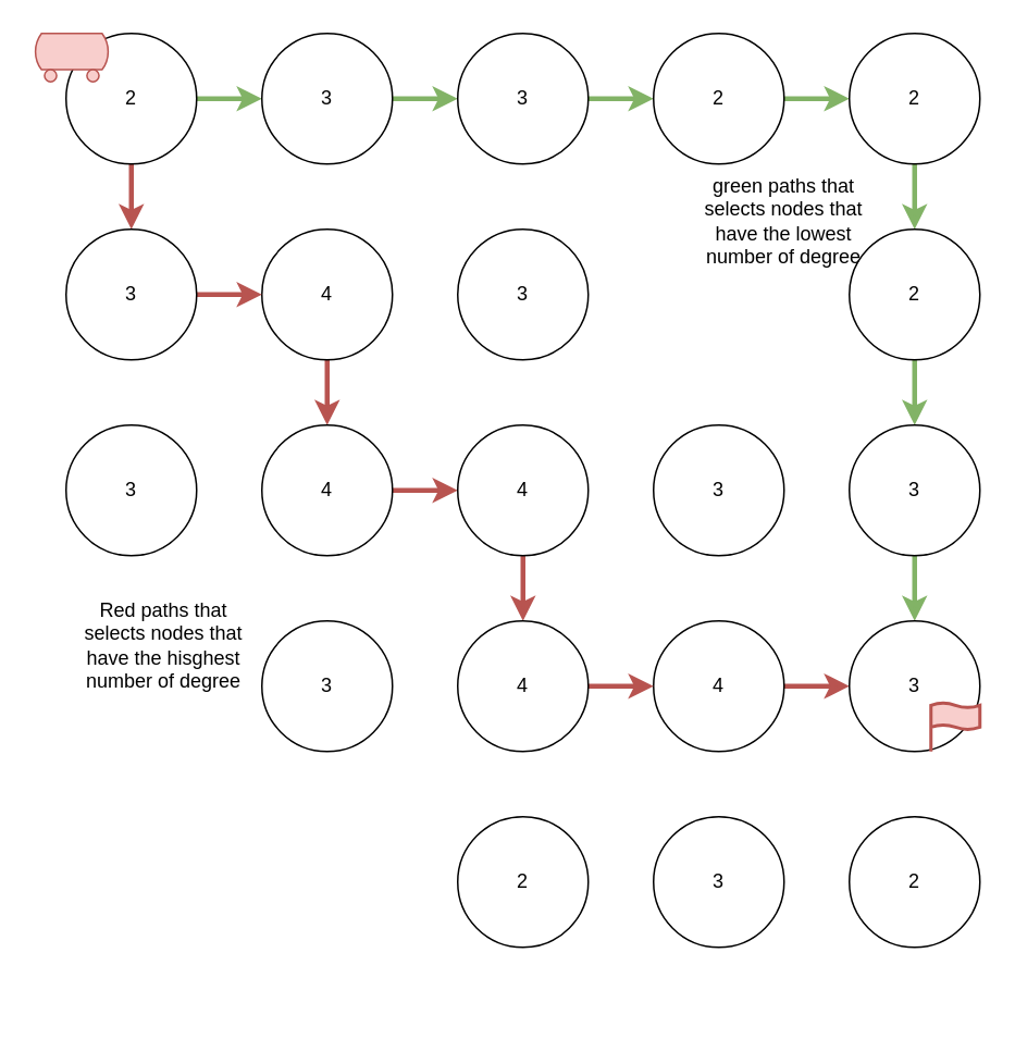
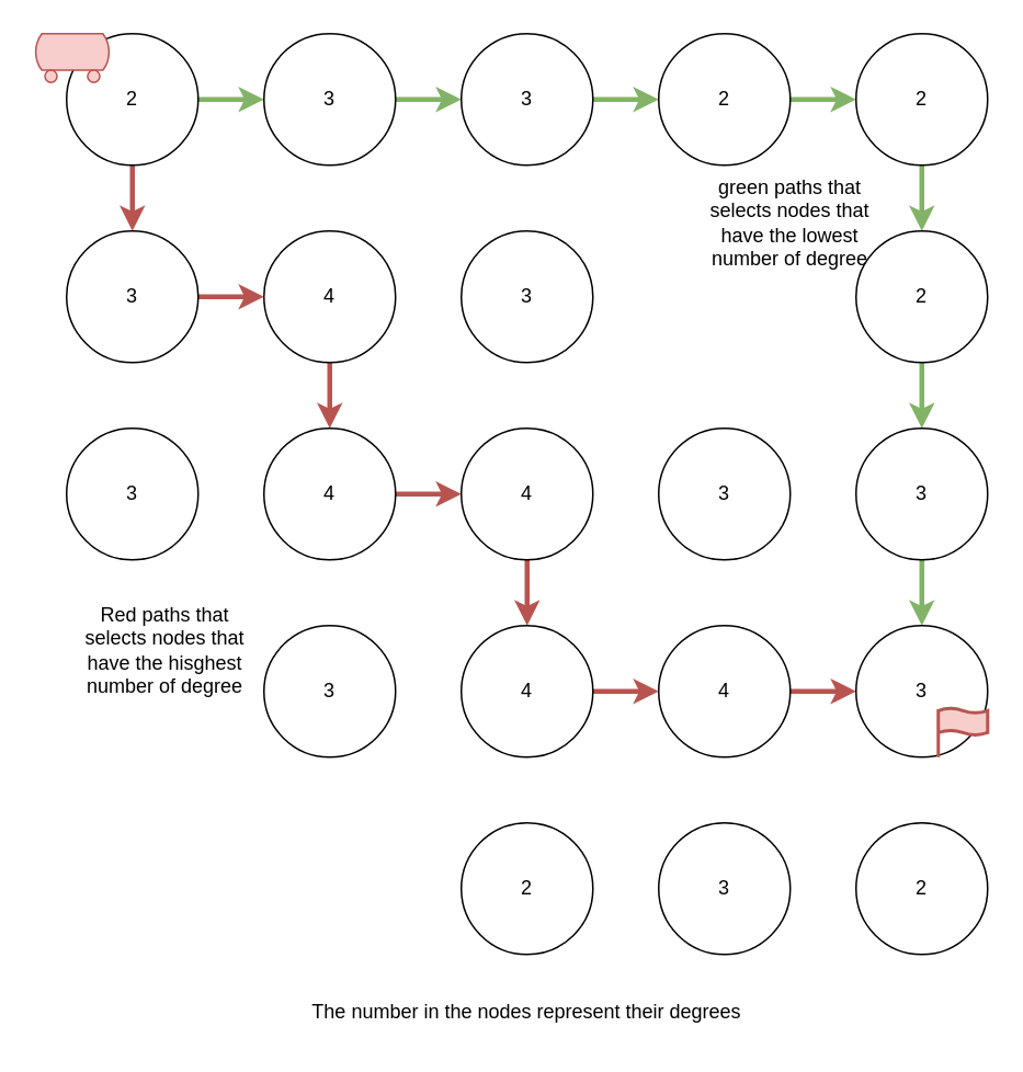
  <mxCell id="0" />
  <mxCell id="1" parent="0" />
  <mxCell id="2" value="" style="edgeStyle=orthogonalEdgeStyle;rounded=0;orthogonalLoop=1;jettySize=auto;html=1;strokeWidth=3;fillColor=#d5e8d4;strokeColor=#82b366;" parent="1" source="4" target="6" edge="1"><mxGeometry relative="1" as="geometry" /></mxCell>
  <mxCell id="3" value="" style="edgeStyle=orthogonalEdgeStyle;rounded=0;orthogonalLoop=1;jettySize=auto;html=1;strokeWidth=3;fillColor=#f8cecc;strokeColor=#b85450;" parent="1" source="4" target="21" edge="1"><mxGeometry relative="1" as="geometry" /></mxCell>
  <mxCell id="4" value="2" style="ellipse;whiteSpace=wrap;html=1;aspect=fixed;" parent="1" vertex="1"><mxGeometry x="40" y="20" width="80" height="80" as="geometry" /></mxCell>
  <mxCell id="5" value="" style="edgeStyle=orthogonalEdgeStyle;rounded=0;orthogonalLoop=1;jettySize=auto;html=1;strokeWidth=3;fillColor=#d5e8d4;strokeColor=#82b366;" parent="1" source="6" target="8" edge="1"><mxGeometry relative="1" as="geometry" /></mxCell>
  <mxCell id="6" value="3" style="ellipse;whiteSpace=wrap;html=1;aspect=fixed;" parent="1" vertex="1"><mxGeometry x="160" y="20" width="80" height="80" as="geometry" /></mxCell>
  <mxCell id="7" value="" style="edgeStyle=orthogonalEdgeStyle;rounded=0;orthogonalLoop=1;jettySize=auto;html=1;strokeWidth=3;fillColor=#d5e8d4;strokeColor=#82b366;" parent="1" source="8" target="10" edge="1"><mxGeometry relative="1" as="geometry" /></mxCell>
  <mxCell id="8" value="3" style="ellipse;whiteSpace=wrap;html=1;aspect=fixed;" parent="1" vertex="1"><mxGeometry x="280" y="20" width="80" height="80" as="geometry" /></mxCell>
  <mxCell id="9" value="" style="edgeStyle=orthogonalEdgeStyle;rounded=0;orthogonalLoop=1;jettySize=auto;html=1;strokeWidth=3;fillColor=#d5e8d4;strokeColor=#82b366;" parent="1" source="10" target="23" edge="1"><mxGeometry relative="1" as="geometry" /></mxCell>
  <mxCell id="10" value="2" style="ellipse;whiteSpace=wrap;html=1;aspect=fixed;" parent="1" vertex="1"><mxGeometry x="400" y="20" width="80" height="80" as="geometry" /></mxCell>
  <mxCell id="11" value="3" style="ellipse;whiteSpace=wrap;html=1;aspect=fixed;" parent="1" vertex="1"><mxGeometry x="400" y="260" width="80" height="80" as="geometry" /></mxCell>
  <mxCell id="12" value="" style="edgeStyle=orthogonalEdgeStyle;rounded=0;orthogonalLoop=1;jettySize=auto;html=1;strokeWidth=3;fillColor=#f8cecc;strokeColor=#b85450;" parent="1" source="13" target="17" edge="1"><mxGeometry relative="1" as="geometry" /></mxCell>
  <mxCell id="13" value="4" style="ellipse;whiteSpace=wrap;html=1;aspect=fixed;" parent="1" vertex="1"><mxGeometry x="160" y="140" width="80" height="80" as="geometry" /></mxCell>
  <mxCell id="14" value="3" style="ellipse;whiteSpace=wrap;html=1;aspect=fixed;" parent="1" vertex="1"><mxGeometry x="280" y="140" width="80" height="80" as="geometry" /></mxCell>
  <mxCell id="15" value="3" style="ellipse;whiteSpace=wrap;html=1;aspect=fixed;" parent="1" vertex="1"><mxGeometry x="40" y="260" width="80" height="80" as="geometry" /></mxCell>
  <mxCell id="16" value="" style="edgeStyle=orthogonalEdgeStyle;rounded=0;orthogonalLoop=1;jettySize=auto;html=1;strokeWidth=3;fillColor=#f8cecc;strokeColor=#b85450;" parent="1" source="17" target="19" edge="1"><mxGeometry relative="1" as="geometry" /></mxCell>
  <mxCell id="17" value="4" style="ellipse;whiteSpace=wrap;html=1;aspect=fixed;" parent="1" vertex="1"><mxGeometry x="160" y="260" width="80" height="80" as="geometry" /></mxCell>
  <mxCell id="18" value="" style="edgeStyle=orthogonalEdgeStyle;rounded=0;orthogonalLoop=1;jettySize=auto;html=1;strokeWidth=3;fillColor=#f8cecc;strokeColor=#b85450;" parent="1" source="19" target="32" edge="1"><mxGeometry relative="1" as="geometry" /></mxCell>
  <mxCell id="19" value="4" style="ellipse;whiteSpace=wrap;html=1;aspect=fixed;" parent="1" vertex="1"><mxGeometry x="280" y="260" width="80" height="80" as="geometry" /></mxCell>
  <mxCell id="20" value="" style="edgeStyle=orthogonalEdgeStyle;rounded=0;orthogonalLoop=1;jettySize=auto;html=1;strokeWidth=3;fillColor=#f8cecc;strokeColor=#b85450;" parent="1" source="21" target="13" edge="1"><mxGeometry relative="1" as="geometry" /></mxCell>
  <mxCell id="21" value="3" style="ellipse;whiteSpace=wrap;html=1;aspect=fixed;" parent="1" vertex="1"><mxGeometry x="40" y="140" width="80" height="80" as="geometry" /></mxCell>
  <mxCell id="22" value="" style="edgeStyle=orthogonalEdgeStyle;rounded=0;orthogonalLoop=1;jettySize=auto;html=1;strokeWidth=3;fillColor=#d5e8d4;strokeColor=#82b366;" parent="1" source="23" target="25" edge="1"><mxGeometry relative="1" as="geometry" /></mxCell>
  <mxCell id="23" value="2" style="ellipse;whiteSpace=wrap;html=1;aspect=fixed;" parent="1" vertex="1"><mxGeometry x="520" y="20" width="80" height="80" as="geometry" /></mxCell>
  <mxCell id="24" value="" style="edgeStyle=orthogonalEdgeStyle;rounded=0;orthogonalLoop=1;jettySize=auto;html=1;strokeWidth=3;fillColor=#d5e8d4;strokeColor=#82b366;" parent="1" source="25" target="27" edge="1"><mxGeometry relative="1" as="geometry" /></mxCell>
  <mxCell id="25" value="2" style="ellipse;whiteSpace=wrap;html=1;aspect=fixed;" parent="1" vertex="1"><mxGeometry x="520" y="140" width="80" height="80" as="geometry" /></mxCell>
  <mxCell id="26" value="" style="edgeStyle=orthogonalEdgeStyle;rounded=0;orthogonalLoop=1;jettySize=auto;html=1;strokeWidth=3;fillColor=#d5e8d4;strokeColor=#82b366;" parent="1" source="27" target="33" edge="1"><mxGeometry relative="1" as="geometry" /></mxCell>
  <mxCell id="27" value="3" style="ellipse;whiteSpace=wrap;html=1;aspect=fixed;" parent="1" vertex="1"><mxGeometry x="520" y="260" width="80" height="80" as="geometry" /></mxCell>
  <mxCell id="28" value="" style="edgeStyle=orthogonalEdgeStyle;rounded=0;orthogonalLoop=1;jettySize=auto;html=1;strokeWidth=3;fillColor=#f8cecc;strokeColor=#b85450;" parent="1" source="29" target="33" edge="1"><mxGeometry relative="1" as="geometry" /></mxCell>
  <mxCell id="29" value="4" style="ellipse;whiteSpace=wrap;html=1;aspect=fixed;" parent="1" vertex="1"><mxGeometry x="400" y="380" width="80" height="80" as="geometry" /></mxCell>
  <mxCell id="30" value="3" style="ellipse;whiteSpace=wrap;html=1;aspect=fixed;" parent="1" vertex="1"><mxGeometry x="160" y="380" width="80" height="80" as="geometry" /></mxCell>
  <mxCell id="31" value="" style="edgeStyle=orthogonalEdgeStyle;rounded=0;orthogonalLoop=1;jettySize=auto;html=1;strokeWidth=3;fillColor=#f8cecc;strokeColor=#b85450;" parent="1" source="32" target="29" edge="1"><mxGeometry relative="1" as="geometry" /></mxCell>
  <mxCell id="32" value="4" style="ellipse;whiteSpace=wrap;html=1;aspect=fixed;" parent="1" vertex="1"><mxGeometry x="280" y="380" width="80" height="80" as="geometry" /></mxCell>
  <mxCell id="33" value="3" style="ellipse;whiteSpace=wrap;html=1;aspect=fixed;" parent="1" vertex="1"><mxGeometry x="520" y="380" width="80" height="80" as="geometry" /></mxCell>
  <mxCell id="34" value="3" style="ellipse;whiteSpace=wrap;html=1;aspect=fixed;" parent="1" vertex="1"><mxGeometry x="400" y="500" width="80" height="80" as="geometry" /></mxCell>
  <mxCell id="35" value="2" style="ellipse;whiteSpace=wrap;html=1;aspect=fixed;" parent="1" vertex="1"><mxGeometry x="280" y="500" width="80" height="80" as="geometry" /></mxCell>
  <mxCell id="36" value="2" style="ellipse;whiteSpace=wrap;html=1;aspect=fixed;" parent="1" vertex="1"><mxGeometry x="520" y="500" width="80" height="80" as="geometry" /></mxCell>
  <mxCell id="37" value="&lt;div&gt;green paths that selects nodes that have the lowest number of degree&lt;/div&gt;" style="text;html=1;strokeColor=none;fillColor=none;align=center;verticalAlign=middle;whiteSpace=wrap;rounded=0;" parent="1" vertex="1"><mxGeometry x="430" y="120" width="100" height="30" as="geometry" /></mxCell>
  <mxCell id="38" value="&lt;div&gt;Red paths that selects nodes that have the hisghest number of degree&lt;/div&gt;" style="text;html=1;strokeColor=none;fillColor=none;align=center;verticalAlign=middle;whiteSpace=wrap;rounded=0;" parent="1" vertex="1"><mxGeometry x="50" y="380" width="100" height="30" as="geometry" /></mxCell>
+ <mxCell id="39" value="&lt;div&gt;The number in the nodes represent their degrees&lt;/div&gt;" style="text;html=1;strokeColor=none;fillColor=none;align=center;verticalAlign=middle;whiteSpace=wrap;rounded=0;" parent="1" vertex="1"><mxGeometry x="140" y="600" width="360" height="30" as="geometry" /></mxCell>
  <mxCell id="40" value="" style="verticalLabelPosition=bottom;outlineConnect=0;align=center;dashed=0;html=1;verticalAlign=top;shape=mxgraph.pid.misc.tank_car,_tank_wagon;fillColor=#f8cecc;strokeColor=#b85450;" vertex="1" parent="1"><mxGeometry x="20" y="20" width="47" height="29.61" as="geometry" /></mxCell>
  <mxCell id="41" value="" style="html=1;verticalLabelPosition=bottom;align=center;labelBackgroundColor=#ffffff;verticalAlign=top;strokeWidth=2;strokeColor=#b85450;shadow=0;dashed=0;shape=mxgraph.ios7.icons.flag;fillColor=#f8cecc;" vertex="1" parent="1"><mxGeometry x="570" y="430" width="30" height="30" as="geometry" /></mxCell>
